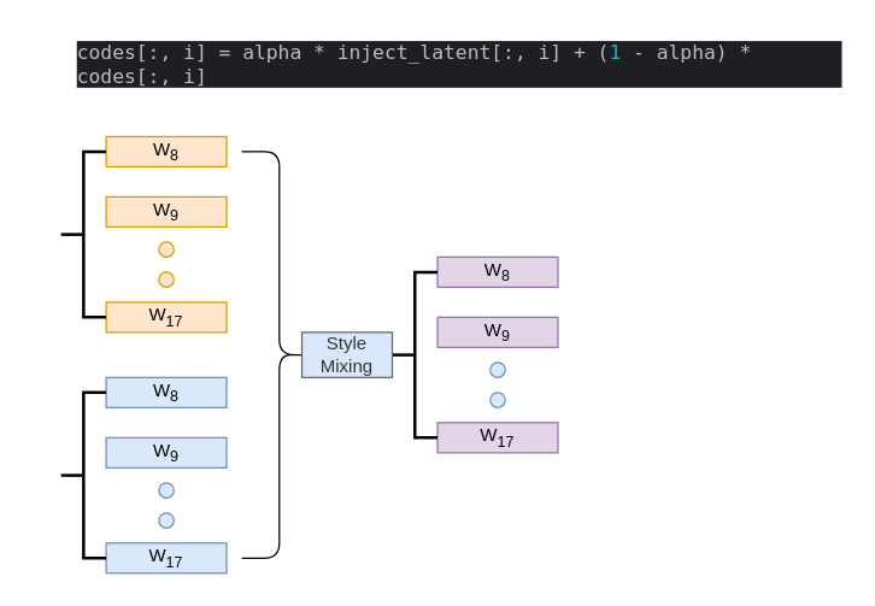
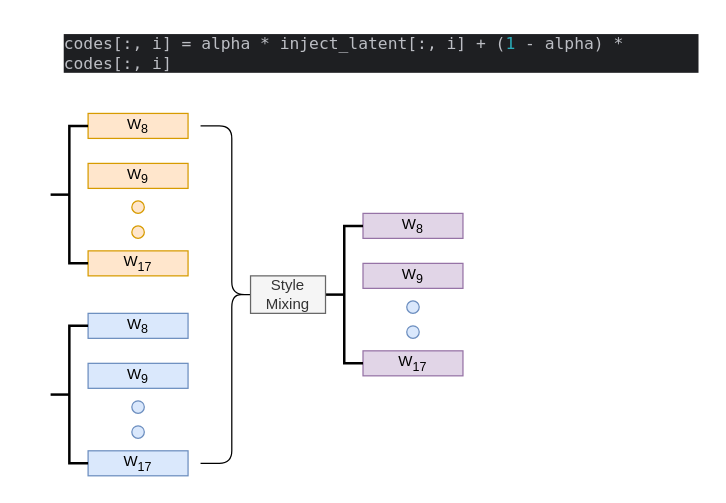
  <mxCell id="0" />
  <mxCell id="1" parent="0" />
  <mxCell id="2" value="W&lt;sub&gt;8&lt;/sub&gt;" style="rounded=0;whiteSpace=wrap;html=1;fillColor=#ffe6cc;strokeColor=#d79b00;" parent="1" vertex="1"><mxGeometry x="70" y="90" width="80" height="20" as="geometry" /></mxCell>
  <mxCell id="3" value="W&lt;sub&gt;9&lt;/sub&gt;" style="rounded=0;whiteSpace=wrap;html=1;fillColor=#ffe6cc;strokeColor=#d79b00;" parent="1" vertex="1"><mxGeometry x="70" y="130" width="80" height="20" as="geometry" /></mxCell>
  <mxCell id="4" value="W&lt;sub&gt;17&lt;/sub&gt;" style="rounded=0;whiteSpace=wrap;html=1;fillColor=#ffe6cc;strokeColor=#d79b00;" parent="1" vertex="1"><mxGeometry x="70" y="200" width="80" height="20" as="geometry" /></mxCell>
  <mxCell id="5" value="" style="ellipse;whiteSpace=wrap;html=1;aspect=fixed;fillColor=#ffe6cc;strokeColor=#d79b00;" parent="1" vertex="1"><mxGeometry x="105" y="160" width="10" height="10" as="geometry" /></mxCell>
  <mxCell id="6" value="" style="ellipse;whiteSpace=wrap;html=1;aspect=fixed;fillColor=#ffe6cc;strokeColor=#d79b00;" parent="1" vertex="1"><mxGeometry x="105" y="180" width="10" height="10" as="geometry" /></mxCell>
  <mxCell id="7" value="" style="strokeWidth=2;html=1;shape=mxgraph.flowchart.annotation_2;align=left;labelPosition=right;pointerEvents=1;" parent="1" vertex="1"><mxGeometry x="40" y="100" width="30" height="110" as="geometry" /></mxCell>
  <mxCell id="8" value="W&lt;sub&gt;8&lt;/sub&gt;" style="rounded=0;whiteSpace=wrap;html=1;fillColor=#dae8fc;strokeColor=#6c8ebf;" parent="1" vertex="1"><mxGeometry x="70" y="250" width="80" height="20" as="geometry" /></mxCell>
  <mxCell id="9" value="W&lt;sub&gt;9&lt;/sub&gt;" style="rounded=0;whiteSpace=wrap;html=1;fillColor=#dae8fc;strokeColor=#6c8ebf;" parent="1" vertex="1"><mxGeometry x="70" y="290" width="80" height="20" as="geometry" /></mxCell>
  <mxCell id="10" value="W&lt;sub&gt;17&lt;/sub&gt;" style="rounded=0;whiteSpace=wrap;html=1;fillColor=#dae8fc;strokeColor=#6c8ebf;" parent="1" vertex="1"><mxGeometry x="70" y="360" width="80" height="20" as="geometry" /></mxCell>
  <mxCell id="11" value="" style="ellipse;whiteSpace=wrap;html=1;aspect=fixed;fillColor=#dae8fc;strokeColor=#6c8ebf;" parent="1" vertex="1"><mxGeometry x="105" y="320" width="10" height="10" as="geometry" /></mxCell>
  <mxCell id="12" value="" style="ellipse;whiteSpace=wrap;html=1;aspect=fixed;fillColor=#dae8fc;strokeColor=#6c8ebf;" parent="1" vertex="1"><mxGeometry x="105" y="340" width="10" height="10" as="geometry" /></mxCell>
  <mxCell id="13" value="" style="strokeWidth=2;html=1;shape=mxgraph.flowchart.annotation_2;align=left;labelPosition=right;pointerEvents=1;" parent="1" vertex="1"><mxGeometry x="40" y="260" width="30" height="110" as="geometry" /></mxCell>
  <mxCell id="14" style="edgeStyle=orthogonalEdgeStyle;rounded=0;orthogonalLoop=1;jettySize=auto;html=1;exitX=0.5;exitY=1;exitDx=0;exitDy=0;" parent="1" edge="1"><mxGeometry relative="1" as="geometry"><mxPoint x="20" y="170" as="sourcePoint" /><mxPoint x="20" y="170" as="targetPoint" /></mxGeometry></mxCell>
  <mxCell id="15" value="" style="shape=curlyBracket;whiteSpace=wrap;html=1;rounded=1;flipH=1;labelPosition=right;verticalLabelPosition=middle;align=left;verticalAlign=middle;size=0.5;" vertex="1" parent="1"><mxGeometry x="160" y="100" width="50" height="270" as="geometry" /></mxCell>
  <mxCell id="16" value="W&lt;sub&gt;8&lt;/sub&gt;" style="rounded=0;whiteSpace=wrap;html=1;fillColor=#e1d5e7;strokeColor=#9673a6;" vertex="1" parent="1"><mxGeometry x="290" y="170" width="80" height="20" as="geometry" /></mxCell>
  <mxCell id="17" value="W&lt;sub&gt;9&lt;/sub&gt;" style="rounded=0;whiteSpace=wrap;html=1;fillColor=#e1d5e7;strokeColor=#9673a6;" vertex="1" parent="1"><mxGeometry x="290" y="210" width="80" height="20" as="geometry" /></mxCell>
  <mxCell id="18" value="W&lt;sub&gt;17&lt;/sub&gt;" style="rounded=0;whiteSpace=wrap;html=1;fillColor=#e1d5e7;strokeColor=#9673a6;" vertex="1" parent="1"><mxGeometry x="290" y="280" width="80" height="20" as="geometry" /></mxCell>
  <mxCell id="19" value="" style="ellipse;whiteSpace=wrap;html=1;aspect=fixed;fillColor=#dae8fc;strokeColor=#6c8ebf;" vertex="1" parent="1"><mxGeometry x="325" y="240" width="10" height="10" as="geometry" /></mxCell>
  <mxCell id="20" value="" style="ellipse;whiteSpace=wrap;html=1;aspect=fixed;fillColor=#dae8fc;strokeColor=#6c8ebf;" vertex="1" parent="1"><mxGeometry x="325" y="260" width="10" height="10" as="geometry" /></mxCell>
  <mxCell id="21" value="" style="strokeWidth=2;html=1;shape=mxgraph.flowchart.annotation_2;align=left;labelPosition=right;pointerEvents=1;" vertex="1" parent="1"><mxGeometry x="260" y="180" width="30" height="110" as="geometry" /></mxCell>
  <mxCell id="22" value="&lt;div style=&quot;background-color: rgb(30, 31, 34); color: rgb(188, 190, 196); font-family: &amp;quot;JetBrains Mono&amp;quot;, monospace; font-size: 9.8pt;&quot;&gt;codes[:, i] = alpha * inject_latent[:, i] + (&lt;span style=&quot;color:#2aacb8;&quot;&gt;1 &lt;/span&gt;- alpha) * codes[:, i]&lt;/div&gt;" style="text;whiteSpace=wrap;html=1;" vertex="1" parent="1"><mxGeometry x="49" y="20" width="510" height="20" as="geometry" /></mxCell>
- <mxCell id="23" value="Style Mixing" style="rounded=0;whiteSpace=wrap;html=1;fillColor=#dae8fc;fontColor=#333333;strokeColor=#666666;" vertex="1" parent="1"><mxGeometry x="200" y="220" width="60" height="30" as="geometry" /></mxCell>
+ <mxCell id="23" value="Style Mixing" style="rounded=0;whiteSpace=wrap;html=1;fillColor=#f5f5f5;fontColor=#333333;strokeColor=#666666;" vertex="1" parent="1"><mxGeometry x="200" y="220" width="60" height="30" as="geometry" /></mxCell>
